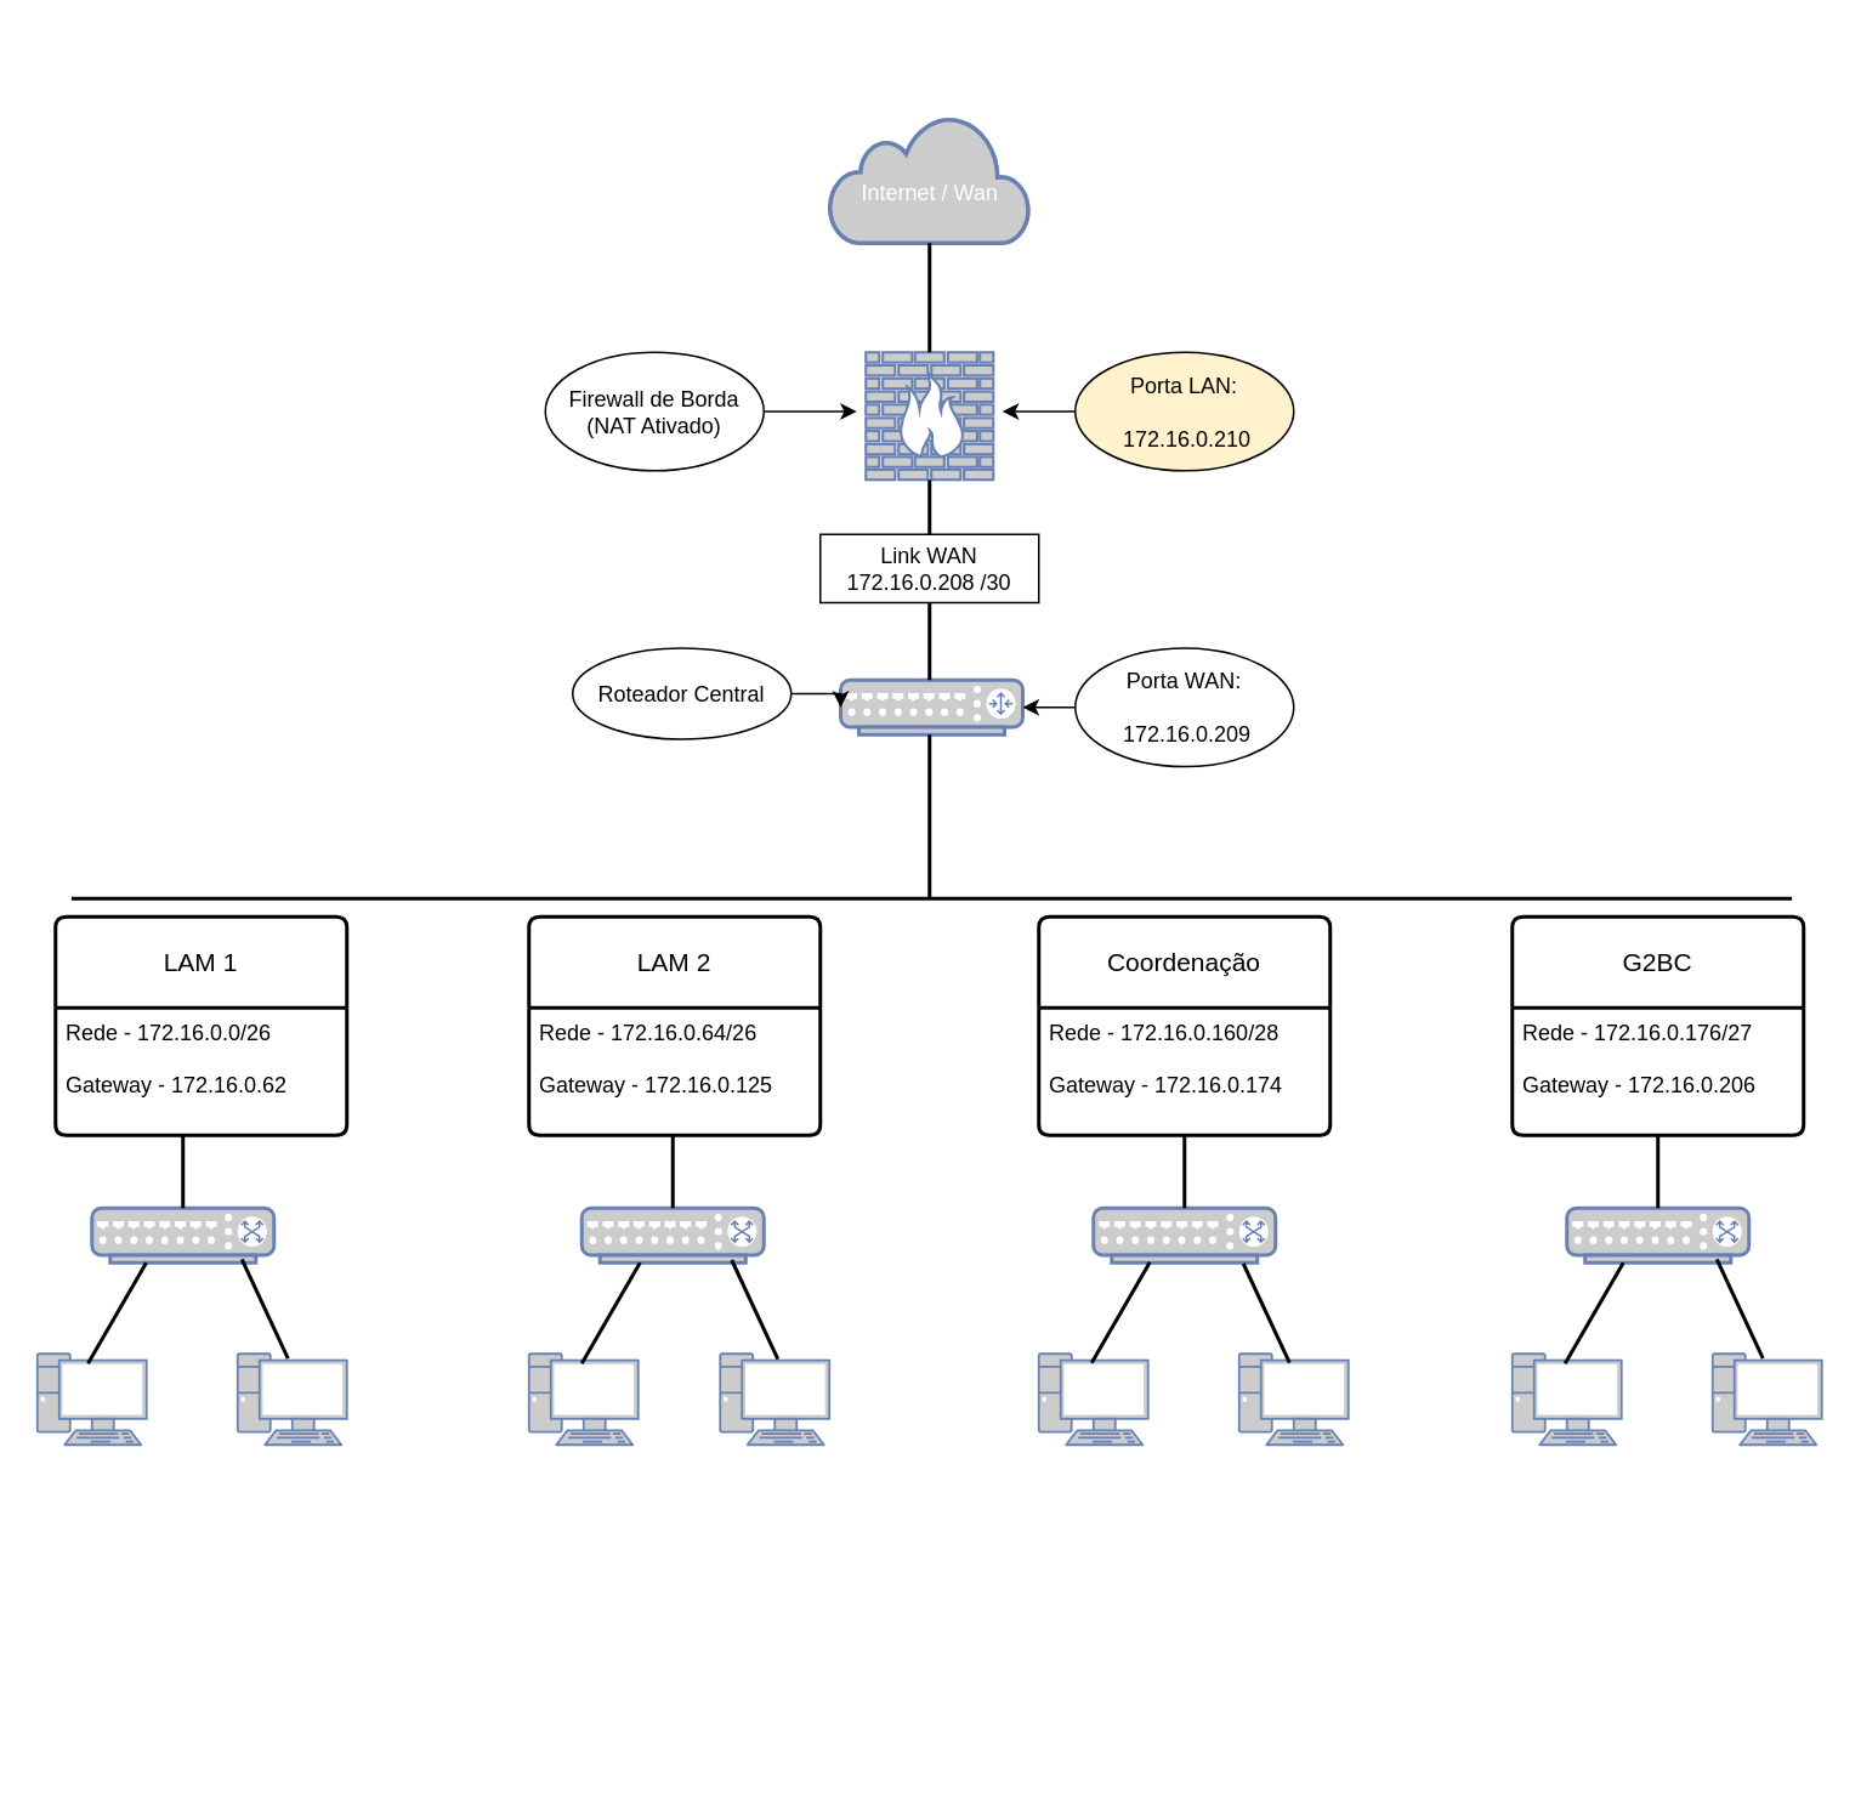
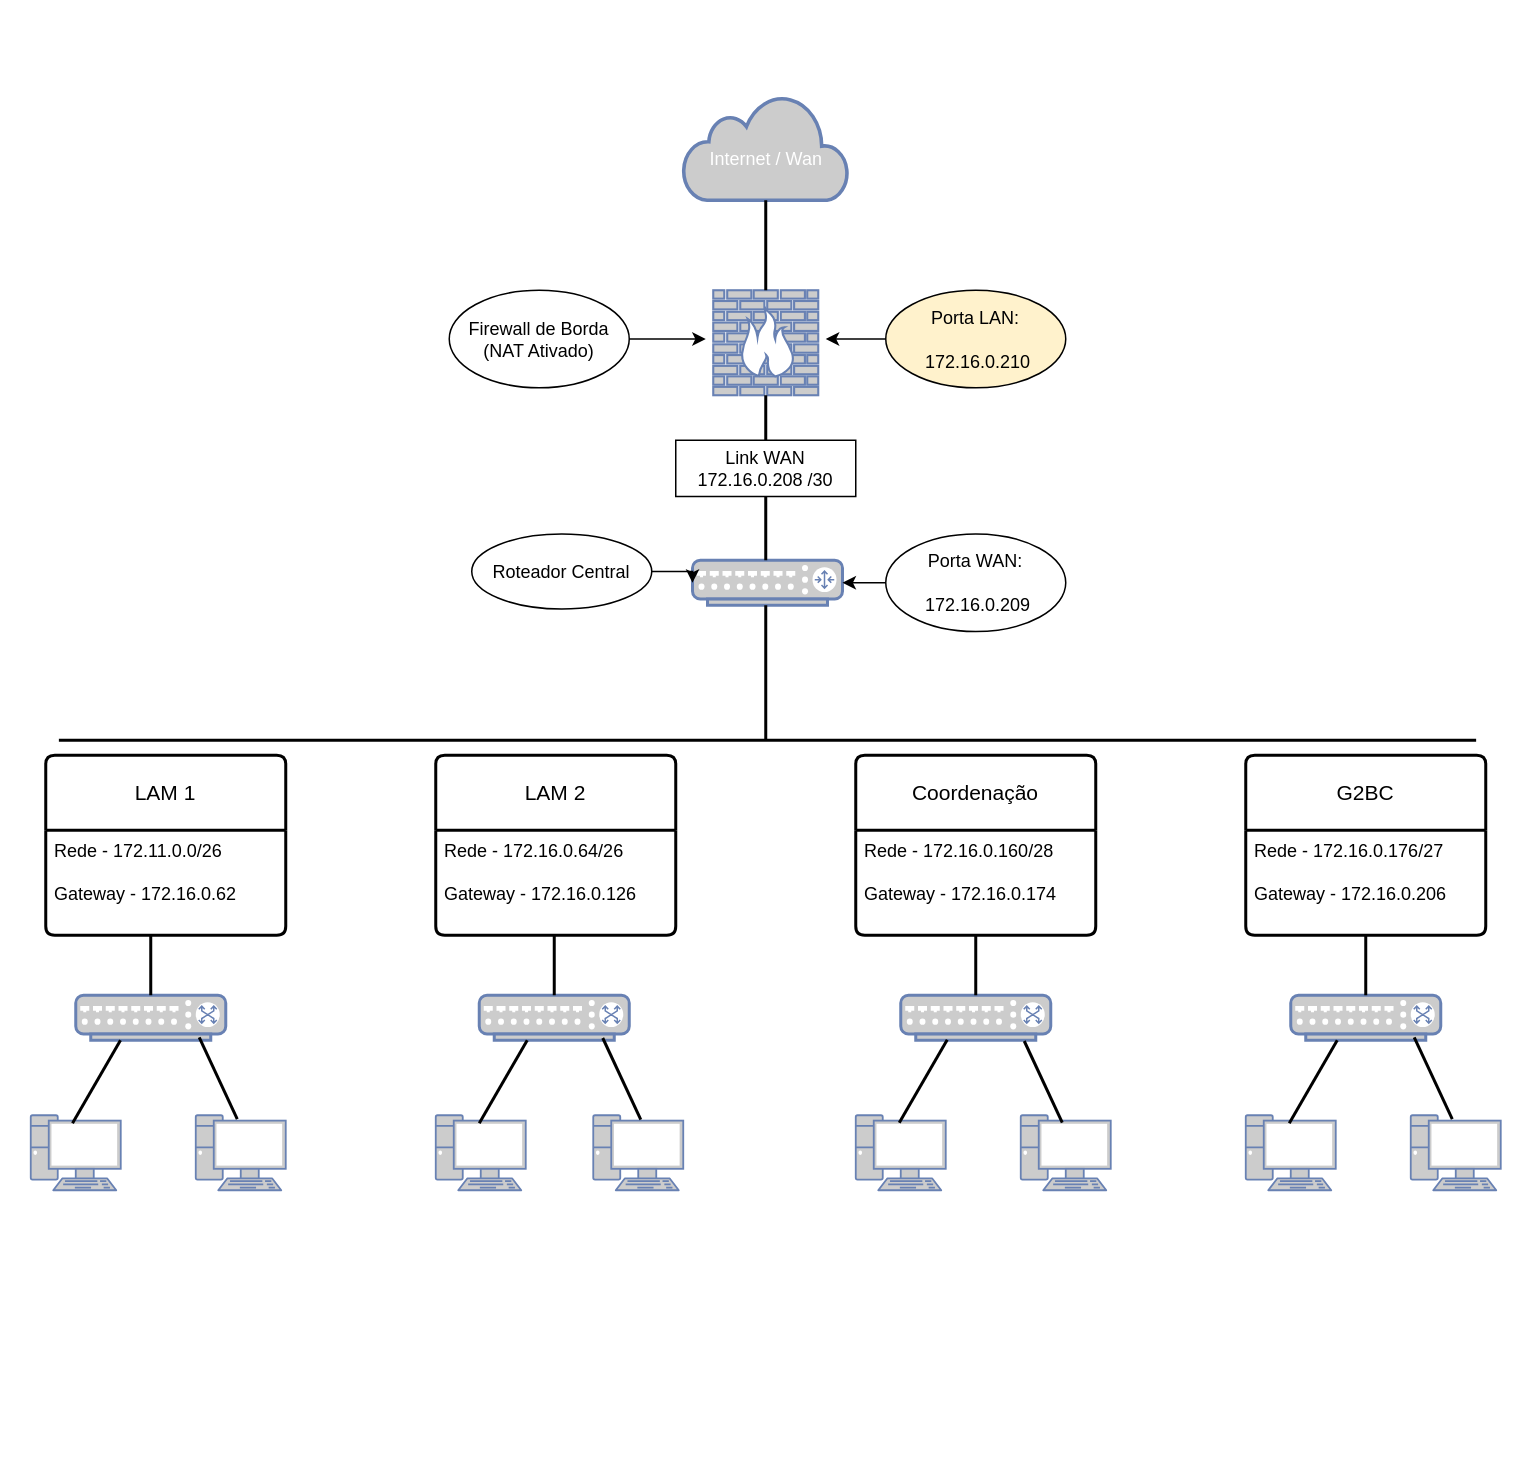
  <mxCell id="0" />
  <mxCell id="1" parent="0" />
  <mxCell id="2" value="" style="fontColor=#0066CC;verticalAlign=top;verticalLabelPosition=bottom;labelPosition=center;align=center;html=1;outlineConnect=0;fillColor=#CCCCCC;strokeColor=#6881B3;gradientColor=none;gradientDirection=north;strokeWidth=2;shape=mxgraph.networks.firewall;" vertex="1" parent="1"><mxGeometry x="475" y="193" width="70" height="70" as="geometry" /></mxCell>
  <mxCell id="3" value="&lt;div&gt;&lt;br&gt;&lt;/div&gt;&lt;div&gt;Internet / Wan&lt;/div&gt;" style="html=1;outlineConnect=0;fillColor=#CCCCCC;strokeColor=#6881B3;gradientColor=none;gradientDirection=north;strokeWidth=2;shape=mxgraph.networks.cloud;fontColor=#ffffff;" vertex="1" parent="1"><mxGeometry x="455" y="63" width="110" height="70" as="geometry" /></mxCell>
  <mxCell id="4" value="" style="fontColor=#0066CC;verticalAlign=top;verticalLabelPosition=bottom;labelPosition=center;align=center;html=1;outlineConnect=0;fillColor=#CCCCCC;strokeColor=#6881B3;gradientColor=none;gradientDirection=north;strokeWidth=2;shape=mxgraph.networks.switch;" vertex="1" parent="1"><mxGeometry x="50" y="663" width="100" height="30" as="geometry" /></mxCell>
  <mxCell id="5" value="" style="fontColor=#0066CC;verticalAlign=top;verticalLabelPosition=bottom;labelPosition=center;align=center;html=1;outlineConnect=0;fillColor=#CCCCCC;strokeColor=#6881B3;gradientColor=none;gradientDirection=north;strokeWidth=2;shape=mxgraph.networks.switch;" vertex="1" parent="1"><mxGeometry x="319" y="663" width="100" height="30" as="geometry" /></mxCell>
  <mxCell id="6" value="" style="fontColor=#0066CC;verticalAlign=top;verticalLabelPosition=bottom;labelPosition=center;align=center;html=1;outlineConnect=0;fillColor=#CCCCCC;strokeColor=#6881B3;gradientColor=none;gradientDirection=north;strokeWidth=2;shape=mxgraph.networks.router;" vertex="1" parent="1"><mxGeometry x="461.17" y="373" width="100" height="30" as="geometry" /></mxCell>
  <mxCell id="7" style="edgeStyle=orthogonalEdgeStyle;rounded=0;orthogonalLoop=1;jettySize=auto;html=1;exitX=0.5;exitY=1;exitDx=0;exitDy=0;exitPerimeter=0;" edge="1" parent="1" source="6" target="6"><mxGeometry relative="1" as="geometry" /></mxCell>
  <mxCell id="8" value="LAM 1" style="swimlane;childLayout=stackLayout;horizontal=1;startSize=50;horizontalStack=0;rounded=1;fontSize=14;fontStyle=0;strokeWidth=2;resizeParent=0;resizeLast=1;shadow=0;dashed=0;align=center;arcSize=4;whiteSpace=wrap;html=1;" vertex="1" parent="1"><mxGeometry x="30" y="503" width="160" height="120" as="geometry" /></mxCell>
- <mxCell id="9" value="Rede - 172.16.0.0/26&lt;div&gt;&lt;br&gt;&lt;div&gt;Gateway - 172.16.0.62&lt;/div&gt;&lt;/div&gt;" style="align=left;strokeColor=none;fillColor=none;spacingLeft=4;spacingRight=4;fontSize=12;verticalAlign=top;resizable=0;rotatable=0;part=1;html=1;whiteSpace=wrap;" vertex="1" parent="8"><mxGeometry y="50" width="160" height="70" as="geometry" /></mxCell>
+ <mxCell id="9" value="Rede - 172.11.0.0/26&lt;div&gt;&lt;br&gt;&lt;div&gt;Gateway - 172.16.0.62&lt;/div&gt;&lt;/div&gt;" style="align=left;strokeColor=none;fillColor=none;spacingLeft=4;spacingRight=4;fontSize=12;verticalAlign=top;resizable=0;rotatable=0;part=1;html=1;whiteSpace=wrap;" vertex="1" parent="8"><mxGeometry y="50" width="160" height="70" as="geometry" /></mxCell>
  <mxCell id="10" value="LAM 2" style="swimlane;childLayout=stackLayout;horizontal=1;startSize=50;horizontalStack=0;rounded=1;fontSize=14;fontStyle=0;strokeWidth=2;resizeParent=0;resizeLast=1;shadow=0;dashed=0;align=center;arcSize=4;whiteSpace=wrap;html=1;" vertex="1" parent="1"><mxGeometry x="290" y="503" width="160" height="120" as="geometry" /></mxCell>
- <mxCell id="11" value="Rede - 172.16.0.64/26&lt;div&gt;&lt;br&gt;&lt;div&gt;Gateway - 172.16.0.125&lt;/div&gt;&lt;/div&gt;" style="align=left;strokeColor=none;fillColor=none;spacingLeft=4;spacingRight=4;fontSize=12;verticalAlign=top;resizable=0;rotatable=0;part=1;html=1;whiteSpace=wrap;" vertex="1" parent="10"><mxGeometry y="50" width="160" height="70" as="geometry" /></mxCell>
+ <mxCell id="11" value="Rede - 172.16.0.64/26&lt;div&gt;&lt;br&gt;&lt;div&gt;Gateway - 172.16.0.126&lt;/div&gt;&lt;/div&gt;" style="align=left;strokeColor=none;fillColor=none;spacingLeft=4;spacingRight=4;fontSize=12;verticalAlign=top;resizable=0;rotatable=0;part=1;html=1;whiteSpace=wrap;" vertex="1" parent="10"><mxGeometry y="50" width="160" height="70" as="geometry" /></mxCell>
  <mxCell id="12" value="Coordenação" style="swimlane;childLayout=stackLayout;horizontal=1;startSize=50;horizontalStack=0;rounded=1;fontSize=14;fontStyle=0;strokeWidth=2;resizeParent=0;resizeLast=1;shadow=0;dashed=0;align=center;arcSize=4;whiteSpace=wrap;html=1;" vertex="1" parent="1"><mxGeometry x="570" y="503" width="160" height="120" as="geometry" /></mxCell>
  <mxCell id="13" value="Rede - 172.16.0.160/28&lt;div&gt;&lt;br&gt;&lt;div&gt;Gateway - 172.16.0.174&lt;/div&gt;&lt;/div&gt;" style="align=left;strokeColor=none;fillColor=none;spacingLeft=4;spacingRight=4;fontSize=12;verticalAlign=top;resizable=0;rotatable=0;part=1;html=1;whiteSpace=wrap;" vertex="1" parent="12"><mxGeometry y="50" width="160" height="70" as="geometry" /></mxCell>
  <mxCell id="14" value="" style="fontColor=#0066CC;verticalAlign=top;verticalLabelPosition=bottom;labelPosition=center;align=center;html=1;outlineConnect=0;fillColor=#CCCCCC;strokeColor=#6881B3;gradientColor=none;gradientDirection=north;strokeWidth=2;shape=mxgraph.networks.pc;" vertex="1" parent="12"><mxGeometry y="120" width="160" as="geometry" /></mxCell>
  <mxCell id="15" value="" style="fontColor=#0066CC;verticalAlign=top;verticalLabelPosition=bottom;labelPosition=center;align=center;html=1;outlineConnect=0;fillColor=#CCCCCC;strokeColor=#6881B3;gradientColor=none;gradientDirection=north;strokeWidth=2;shape=mxgraph.networks.switch;" vertex="1" parent="1"><mxGeometry x="600" y="663" width="100" height="30" as="geometry" /></mxCell>
  <mxCell id="16" value="" style="fontColor=#0066CC;verticalAlign=top;verticalLabelPosition=bottom;labelPosition=center;align=center;html=1;outlineConnect=0;fillColor=#CCCCCC;strokeColor=#6881B3;gradientColor=none;gradientDirection=north;strokeWidth=2;shape=mxgraph.networks.pc;" vertex="1" parent="1"><mxGeometry x="20" y="743" width="60" height="50" as="geometry" /></mxCell>
  <mxCell id="17" value="" style="fontColor=#0066CC;verticalAlign=top;verticalLabelPosition=bottom;labelPosition=center;align=center;html=1;outlineConnect=0;fillColor=#CCCCCC;strokeColor=#6881B3;gradientColor=none;gradientDirection=north;strokeWidth=2;shape=mxgraph.networks.pc;" vertex="1" parent="1"><mxGeometry x="130" y="743" width="60" height="50" as="geometry" /></mxCell>
  <mxCell id="18" value="" style="fontColor=#0066CC;verticalAlign=top;verticalLabelPosition=bottom;labelPosition=center;align=center;html=1;outlineConnect=0;fillColor=#CCCCCC;strokeColor=#6881B3;gradientColor=none;gradientDirection=north;strokeWidth=2;shape=mxgraph.networks.pc;" vertex="1" parent="1"><mxGeometry x="290" y="743" width="60" height="50" as="geometry" /></mxCell>
  <mxCell id="19" value="" style="fontColor=#0066CC;verticalAlign=top;verticalLabelPosition=bottom;labelPosition=center;align=center;html=1;outlineConnect=0;fillColor=#CCCCCC;strokeColor=#6881B3;gradientColor=none;gradientDirection=north;strokeWidth=2;shape=mxgraph.networks.pc;" vertex="1" parent="1"><mxGeometry x="395" y="743" width="60" height="50" as="geometry" /></mxCell>
  <mxCell id="20" value="" style="fontColor=#0066CC;verticalAlign=top;verticalLabelPosition=bottom;labelPosition=center;align=center;html=1;outlineConnect=0;fillColor=#CCCCCC;strokeColor=#6881B3;gradientColor=none;gradientDirection=north;strokeWidth=2;shape=mxgraph.networks.pc;" vertex="1" parent="1"><mxGeometry x="570" y="743" width="60" height="50" as="geometry" /></mxCell>
  <mxCell id="21" value="" style="fontColor=#0066CC;verticalAlign=top;verticalLabelPosition=bottom;labelPosition=center;align=center;html=1;outlineConnect=0;fillColor=#CCCCCC;strokeColor=#6881B3;gradientColor=none;gradientDirection=north;strokeWidth=2;shape=mxgraph.networks.pc;" vertex="1" parent="1"><mxGeometry x="680" y="743" width="60" height="50" as="geometry" /></mxCell>
  <mxCell id="22" value="G2BC" style="swimlane;childLayout=stackLayout;horizontal=1;startSize=50;horizontalStack=0;rounded=1;fontSize=14;fontStyle=0;strokeWidth=2;resizeParent=0;resizeLast=1;shadow=0;dashed=0;align=center;arcSize=4;whiteSpace=wrap;html=1;" vertex="1" parent="1"><mxGeometry x="830" y="503" width="160" height="120" as="geometry" /></mxCell>
  <mxCell id="23" value="Rede - 172.16.0.176/27&lt;div&gt;&lt;br&gt;&lt;div&gt;Gateway - 172.16.0.206&lt;/div&gt;&lt;/div&gt;" style="align=left;strokeColor=none;fillColor=none;spacingLeft=4;spacingRight=4;fontSize=12;verticalAlign=top;resizable=0;rotatable=0;part=1;html=1;whiteSpace=wrap;" vertex="1" parent="22"><mxGeometry y="50" width="160" height="70" as="geometry" /></mxCell>
  <mxCell id="24" value="" style="fontColor=#0066CC;verticalAlign=top;verticalLabelPosition=bottom;labelPosition=center;align=center;html=1;outlineConnect=0;fillColor=#CCCCCC;strokeColor=#6881B3;gradientColor=none;gradientDirection=north;strokeWidth=2;shape=mxgraph.networks.pc;" vertex="1" parent="22"><mxGeometry y="120" width="160" as="geometry" /></mxCell>
  <mxCell id="25" value="" style="fontColor=#0066CC;verticalAlign=top;verticalLabelPosition=bottom;labelPosition=center;align=center;html=1;outlineConnect=0;fillColor=#CCCCCC;strokeColor=#6881B3;gradientColor=none;gradientDirection=north;strokeWidth=2;shape=mxgraph.networks.pc;" vertex="1" parent="1"><mxGeometry x="830" y="743" width="60" height="50" as="geometry" /></mxCell>
  <mxCell id="26" value="" style="fontColor=#0066CC;verticalAlign=top;verticalLabelPosition=bottom;labelPosition=center;align=center;html=1;outlineConnect=0;fillColor=#CCCCCC;strokeColor=#6881B3;gradientColor=none;gradientDirection=north;strokeWidth=2;shape=mxgraph.networks.pc;" vertex="1" parent="1"><mxGeometry x="940" y="743" width="60" height="50" as="geometry" /></mxCell>
  <mxCell id="27" value="" style="line;strokeWidth=2;direction=south;html=1;" vertex="1" parent="1"><mxGeometry x="505" y="263" width="10" height="110" as="geometry" /></mxCell>
  <mxCell id="28" value="" style="line;strokeWidth=2;direction=south;html=1;" vertex="1" parent="1"><mxGeometry x="505" y="403" width="10" height="90" as="geometry" /></mxCell>
  <mxCell id="29" value="" style="line;strokeWidth=2;direction=south;html=1;rotation=90;" vertex="1" parent="1"><mxGeometry x="506.17" y="20.57" width="10" height="944.84" as="geometry" /></mxCell>
  <mxCell id="30" value="" style="fontColor=#0066CC;verticalAlign=top;verticalLabelPosition=bottom;labelPosition=center;align=center;html=1;outlineConnect=0;fillColor=#CCCCCC;strokeColor=#6881B3;gradientColor=none;gradientDirection=north;strokeWidth=2;shape=mxgraph.networks.switch;" vertex="1" parent="1"><mxGeometry x="860" y="663" width="100" height="30" as="geometry" /></mxCell>
  <mxCell id="31" value="" style="line;strokeWidth=2;direction=south;html=1;" vertex="1" parent="1"><mxGeometry x="505" y="133" width="10" height="60" as="geometry" /></mxCell>
  <mxCell id="32" value="" style="line;strokeWidth=2;direction=south;html=1;" vertex="1" parent="1"><mxGeometry x="364" y="623" width="10" height="40" as="geometry" /></mxCell>
  <mxCell id="33" value="" style="line;strokeWidth=2;direction=south;html=1;" vertex="1" parent="1"><mxGeometry x="645" y="623" width="10" height="40" as="geometry" /></mxCell>
  <mxCell id="34" value="" style="line;strokeWidth=2;direction=south;html=1;" vertex="1" parent="1"><mxGeometry x="95" y="623" width="10" height="40" as="geometry" /></mxCell>
  <mxCell id="35" value="" style="line;strokeWidth=2;direction=south;html=1;" vertex="1" parent="1"><mxGeometry x="905" y="623" width="10" height="40" as="geometry" /></mxCell>
  <mxCell id="36" value="" style="line;strokeWidth=2;direction=north;html=1;rotation=30;" vertex="1" parent="1"><mxGeometry x="58.83" y="688.69" width="10" height="64" as="geometry" /></mxCell>
  <mxCell id="37" value="" style="line;strokeWidth=2;direction=north;html=1;rotation=155;" vertex="1" parent="1"><mxGeometry x="140" y="688.33" width="10" height="60" as="geometry" /></mxCell>
  <mxCell id="38" value="" style="line;strokeWidth=2;direction=north;html=1;rotation=30;" vertex="1" parent="1"><mxGeometry x="330" y="688.69" width="10" height="64" as="geometry" /></mxCell>
  <mxCell id="39" value="" style="line;strokeWidth=2;direction=north;html=1;rotation=155;" vertex="1" parent="1"><mxGeometry x="409" y="688.69" width="10" height="60" as="geometry" /></mxCell>
  <mxCell id="40" value="" style="line;strokeWidth=2;direction=north;html=1;rotation=155;" vertex="1" parent="1"><mxGeometry x="690" y="690.69" width="10" height="60" as="geometry" /></mxCell>
  <mxCell id="41" value="" style="line;strokeWidth=2;direction=north;html=1;rotation=30;" vertex="1" parent="1"><mxGeometry x="610" y="688.33" width="10" height="64" as="geometry" /></mxCell>
  <mxCell id="42" value="" style="line;strokeWidth=2;direction=north;html=1;rotation=30;" vertex="1" parent="1"><mxGeometry x="870" y="688.69" width="10" height="64" as="geometry" /></mxCell>
  <mxCell id="43" value="" style="line;strokeWidth=2;direction=north;html=1;rotation=155;" vertex="1" parent="1"><mxGeometry x="950" y="688.33" width="10" height="60" as="geometry" /></mxCell>
  <mxCell id="44" style="edgeStyle=orthogonalEdgeStyle;rounded=0;orthogonalLoop=1;jettySize=auto;html=1;" edge="1" parent="1" source="45"><mxGeometry relative="1" as="geometry"><mxPoint x="550" y="225.5" as="targetPoint" /></mxGeometry></mxCell>
  <mxCell id="45" value="Porta&amp;nbsp;&lt;span style=&quot;background-color: transparent; color: light-dark(rgb(0, 0, 0), rgb(255, 255, 255));&quot;&gt;LAN:&lt;/span&gt;&lt;div&gt;&lt;br&gt;&lt;div&gt;&amp;nbsp;172.16.0.210&lt;/div&gt;&lt;/div&gt;" style="ellipse;whiteSpace=wrap;html=1;fillColor=#fff2cc;" vertex="1" parent="1"><mxGeometry x="590" y="193" width="120" height="65" as="geometry" /></mxCell>
  <mxCell id="46" style="edgeStyle=orthogonalEdgeStyle;rounded=0;orthogonalLoop=1;jettySize=auto;html=1;" edge="1" parent="1" source="47"><mxGeometry relative="1" as="geometry"><mxPoint x="470" y="225.5" as="targetPoint" /></mxGeometry></mxCell>
  <mxCell id="47" value="Firewall de Borda&lt;br&gt;(NAT Ativado)" style="ellipse;whiteSpace=wrap;html=1;" vertex="1" parent="1"><mxGeometry x="299" y="193" width="120" height="65" as="geometry" /></mxCell>
  <mxCell id="48" value="Porta W&lt;span style=&quot;background-color: transparent; color: light-dark(rgb(0, 0, 0), rgb(255, 255, 255));&quot;&gt;AN:&lt;/span&gt;&lt;div&gt;&lt;br&gt;&lt;div&gt;&amp;nbsp;172.16.0.209&lt;/div&gt;&lt;/div&gt;" style="ellipse;whiteSpace=wrap;html=1;" vertex="1" parent="1"><mxGeometry x="590" y="355.5" width="120" height="65" as="geometry" /></mxCell>
  <mxCell id="49" value="Roteador Central" style="ellipse;whiteSpace=wrap;html=1;" vertex="1" parent="1"><mxGeometry x="314" y="355.5" width="120" height="50" as="geometry" /></mxCell>
  <mxCell id="50" style="edgeStyle=orthogonalEdgeStyle;rounded=0;orthogonalLoop=1;jettySize=auto;html=1;exitX=1;exitY=0.5;exitDx=0;exitDy=0;entryX=0;entryY=0.5;entryDx=0;entryDy=0;entryPerimeter=0;" edge="1" parent="1" source="49" target="6"><mxGeometry relative="1" as="geometry" /></mxCell>
  <mxCell id="51" style="edgeStyle=orthogonalEdgeStyle;rounded=0;orthogonalLoop=1;jettySize=auto;html=1;entryX=1;entryY=0.5;entryDx=0;entryDy=0;entryPerimeter=0;" edge="1" parent="1" source="48" target="6"><mxGeometry relative="1" as="geometry" /></mxCell>
  <mxCell id="52" value="Link WAN&lt;div&gt;&lt;div&gt;172.16.0.208 /30&lt;/div&gt;&lt;/div&gt;" style="rounded=0;whiteSpace=wrap;html=1;" vertex="1" parent="1"><mxGeometry x="450" y="293" width="120" height="37.5" as="geometry" /></mxCell>
